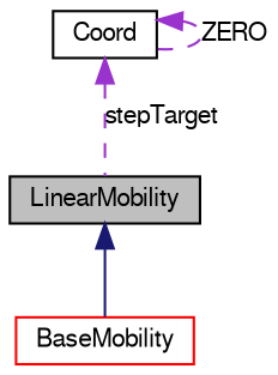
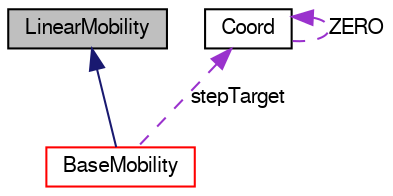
  digraph {
    node [color=black fillcolor=white fontname=FreeSans fontsize=10 shape=record style=filled]
    edge [color=darkorchid3 dir=back fontname=FreeSans fontsize=10 labelfontname=FreeSans labelfontsize=10 style=dashed]
    n1 [fillcolor=grey75 fontcolor=black height=0.2 label=LinearMobility width=0.4]
    n2 [color=red height=0.2 label=BaseMobility width=0.4]
    n3 [height=0.2 label=Coord width=0.4]
    n1 -> n2 [color=midnightblue style=solid]
-   n3 -> n1 [label=stepTarget]
+   n3 -> n2 [label=stepTarget]
    n3 -> n3 [label=ZERO]
  }
